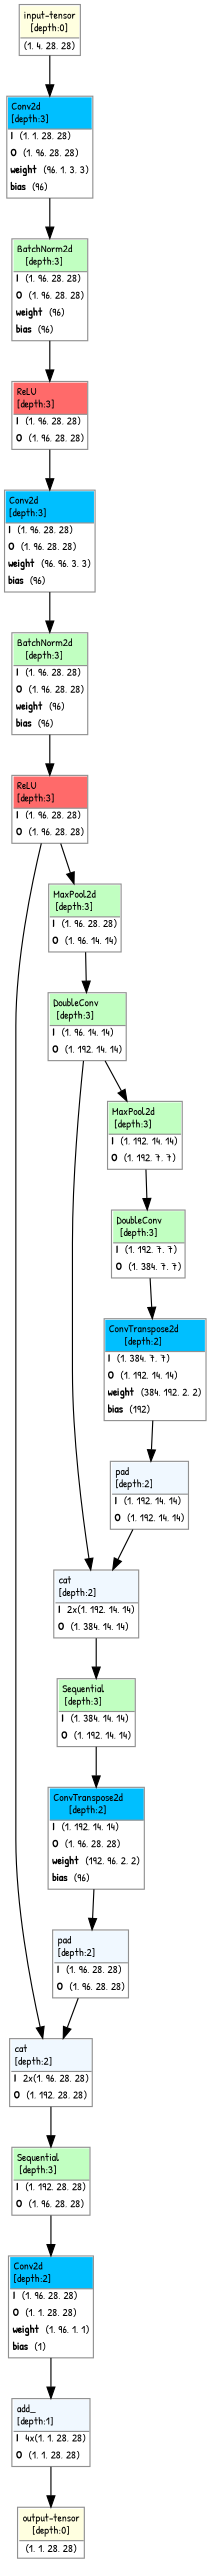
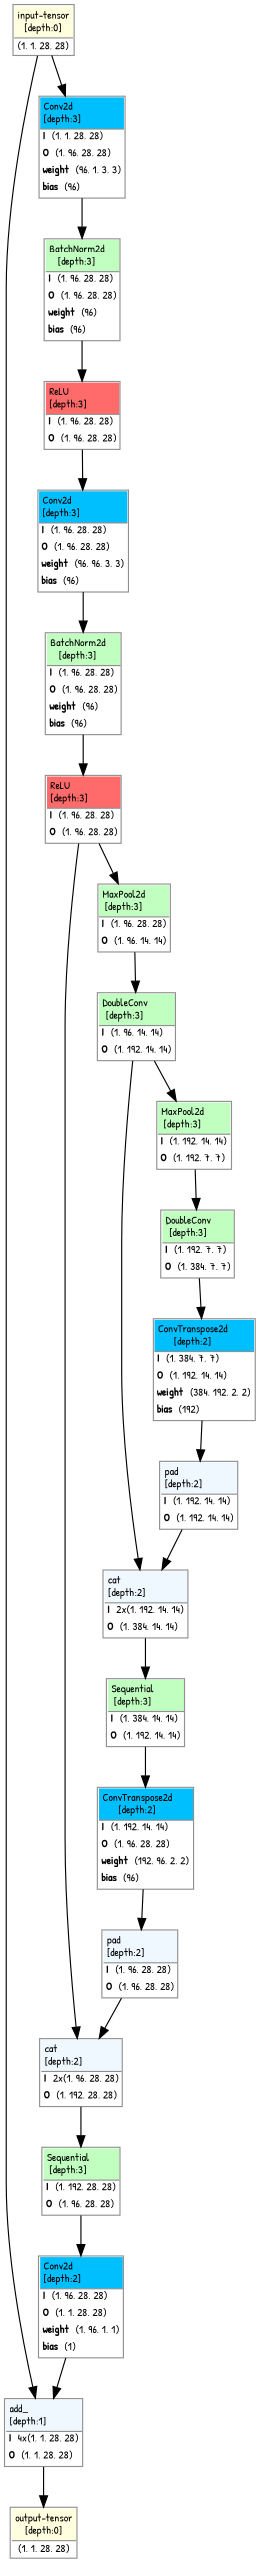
  strict digraph {
    fontname="Patrick Hand"
    ordering=in
    rankdir=TB
    node [align=left color="#909090" fillcolor="#ffffff90" fontname="Patrick Hand" fontsize=10 margin=0 ranksep=0.1 shape=plaintext style=filled]
    edge [fontname="Patrick Hand" fontsize=10]
-   n1 [height=0.2 label=<                     <TABLE BORDER="1" CELLBORDER="0"                     CELLSPACING="0" CELLPADDING="2">                         <TR>                             <TD BGCOLOR="lightyellow" ALIGN="LEFT"                             BORDER="1" SIDES="B"                             >input-tensor<BR ALIGN="LEFT"/>[depth:0]</TD>                         </TR>                         <TR>                             <TD>(1, 4, 28, 28)</TD>                         </TR>                                              </TABLE>>]
+   n1 [height=0.2 label=<                     <TABLE BORDER="1" CELLBORDER="0"                     CELLSPACING="0" CELLPADDING="2">                         <TR>                             <TD BGCOLOR="lightyellow" ALIGN="LEFT"                             BORDER="1" SIDES="B"                             >input-tensor<BR ALIGN="LEFT"/>[depth:0]</TD>                         </TR>                         <TR>                             <TD>(1, 1, 28, 28)</TD>                         </TR>                                              </TABLE>>]
    n2 [height=0.2 label=<                     <TABLE BORDER="1" CELLBORDER="0"                     CELLSPACING="0" CELLPADDING="2">                         <TR>                             <TD BGCOLOR="deepskyblue1" ALIGN="LEFT"                             BORDER="1" SIDES="B"                             >Conv2d<BR ALIGN="LEFT"/>[depth:3]</TD>                         </TR>                         <TR>                             <TD ALIGN="LEFT"><B>I</B> (1, 1, 28, 28)</TD>                         </TR>                         <TR>                             <TD ALIGN="LEFT"><B>O</B> (1, 96, 28, 28)</TD>                         </TR>                                         <TR>                     <TD ALIGN="LEFT"><B>weight</B> (96, 1, 3, 3)</TD>                 </TR>                 <TR>                     <TD ALIGN="LEFT"><B>bias</B> (96)</TD>                 </TR>                     </TABLE>>]
    n3 [height=0.2 label=<                     <TABLE BORDER="1" CELLBORDER="0"                     CELLSPACING="0" CELLPADDING="2">                         <TR>                             <TD BGCOLOR="aliceblue" ALIGN="LEFT"                             BORDER="1" SIDES="B"                             >add_<BR ALIGN="LEFT"/>[depth:1]</TD>                         </TR>                         <TR>                             <TD ALIGN="LEFT"><B>I</B> 4x(1, 1, 28, 28)</TD>                         </TR>                         <TR>                             <TD ALIGN="LEFT"><B>O</B> (1, 1, 28, 28)</TD>                         </TR>                                              </TABLE>>]
    n4 [height=0.2 label=<                     <TABLE BORDER="1" CELLBORDER="0"                     CELLSPACING="0" CELLPADDING="2">                         <TR>                             <TD BGCOLOR="darkseagreen1" ALIGN="LEFT"                             BORDER="1" SIDES="B"                             >BatchNorm2d<BR ALIGN="LEFT"/>[depth:3]</TD>                         </TR>                         <TR>                             <TD ALIGN="LEFT"><B>I</B> (1, 96, 28, 28)</TD>                         </TR>                         <TR>                             <TD ALIGN="LEFT"><B>O</B> (1, 96, 28, 28)</TD>                         </TR>                                         <TR>                     <TD ALIGN="LEFT"><B>weight</B> (96)</TD>                 </TR>                 <TR>                     <TD ALIGN="LEFT"><B>bias</B> (96)</TD>                 </TR>                     </TABLE>>]
    n5 [height=0.2 label=<                     <TABLE BORDER="1" CELLBORDER="0"                     CELLSPACING="0" CELLPADDING="2">                         <TR>                             <TD BGCOLOR="lightyellow" ALIGN="LEFT"                             BORDER="1" SIDES="B"                             >output-tensor<BR ALIGN="LEFT"/>[depth:0]</TD>                         </TR>                         <TR>                             <TD>(1, 1, 28, 28)</TD>                         </TR>                                              </TABLE>>]
    n6 [height=0.2 label=<                     <TABLE BORDER="1" CELLBORDER="0"                     CELLSPACING="0" CELLPADDING="2">                         <TR>                             <TD BGCOLOR="indianred1" ALIGN="LEFT"                             BORDER="1" SIDES="B"                             >ReLU<BR ALIGN="LEFT"/>[depth:3]</TD>                         </TR>                         <TR>                             <TD ALIGN="LEFT"><B>I</B> (1, 96, 28, 28)</TD>                         </TR>                         <TR>                             <TD ALIGN="LEFT"><B>O</B> (1, 96, 28, 28)</TD>                         </TR>                                              </TABLE>>]
    n7 [height=0.2 label=<                     <TABLE BORDER="1" CELLBORDER="0"                     CELLSPACING="0" CELLPADDING="2">                         <TR>                             <TD BGCOLOR="deepskyblue1" ALIGN="LEFT"                             BORDER="1" SIDES="B"                             >Conv2d<BR ALIGN="LEFT"/>[depth:3]</TD>                         </TR>                         <TR>                             <TD ALIGN="LEFT"><B>I</B> (1, 96, 28, 28)</TD>                         </TR>                         <TR>                             <TD ALIGN="LEFT"><B>O</B> (1, 96, 28, 28)</TD>                         </TR>                                         <TR>                     <TD ALIGN="LEFT"><B>weight</B> (96, 96, 3, 3)</TD>                 </TR>                 <TR>                     <TD ALIGN="LEFT"><B>bias</B> (96)</TD>                 </TR>                     </TABLE>>]
    n8 [height=0.2 label=<                     <TABLE BORDER="1" CELLBORDER="0"                     CELLSPACING="0" CELLPADDING="2">                         <TR>                             <TD BGCOLOR="darkseagreen1" ALIGN="LEFT"                             BORDER="1" SIDES="B"                             >BatchNorm2d<BR ALIGN="LEFT"/>[depth:3]</TD>                         </TR>                         <TR>                             <TD ALIGN="LEFT"><B>I</B> (1, 96, 28, 28)</TD>                         </TR>                         <TR>                             <TD ALIGN="LEFT"><B>O</B> (1, 96, 28, 28)</TD>                         </TR>                                         <TR>                     <TD ALIGN="LEFT"><B>weight</B> (96)</TD>                 </TR>                 <TR>                     <TD ALIGN="LEFT"><B>bias</B> (96)</TD>                 </TR>                     </TABLE>>]
    n9 [height=0.2 label=<                     <TABLE BORDER="1" CELLBORDER="0"                     CELLSPACING="0" CELLPADDING="2">                         <TR>                             <TD BGCOLOR="indianred1" ALIGN="LEFT"                             BORDER="1" SIDES="B"                             >ReLU<BR ALIGN="LEFT"/>[depth:3]</TD>                         </TR>                         <TR>                             <TD ALIGN="LEFT"><B>I</B> (1, 96, 28, 28)</TD>                         </TR>                         <TR>                             <TD ALIGN="LEFT"><B>O</B> (1, 96, 28, 28)</TD>                         </TR>                                              </TABLE>>]
    n10 [height=0.2 label=<                     <TABLE BORDER="1" CELLBORDER="0"                     CELLSPACING="0" CELLPADDING="2">                         <TR>                             <TD BGCOLOR="darkseagreen1" ALIGN="LEFT"                             BORDER="1" SIDES="B"                             >MaxPool2d<BR ALIGN="LEFT"/>[depth:3]</TD>                         </TR>                         <TR>                             <TD ALIGN="LEFT"><B>I</B> (1, 96, 28, 28)</TD>                         </TR>                         <TR>                             <TD ALIGN="LEFT"><B>O</B> (1, 96, 14, 14)</TD>                         </TR>                                              </TABLE>>]
    n11 [height=0.2 label=<                     <TABLE BORDER="1" CELLBORDER="0"                     CELLSPACING="0" CELLPADDING="2">                         <TR>                             <TD BGCOLOR="aliceblue" ALIGN="LEFT"                             BORDER="1" SIDES="B"                             >cat<BR ALIGN="LEFT"/>[depth:2]</TD>                         </TR>                         <TR>                             <TD ALIGN="LEFT"><B>I</B> 2x(1, 96, 28, 28)</TD>                         </TR>                         <TR>                             <TD ALIGN="LEFT"><B>O</B> (1, 192, 28, 28)</TD>                         </TR>                                              </TABLE>>]
    n12 [height=0.2 label=<                     <TABLE BORDER="1" CELLBORDER="0"                     CELLSPACING="0" CELLPADDING="2">                         <TR>                             <TD BGCOLOR="darkseagreen1" ALIGN="LEFT"                             BORDER="1" SIDES="B"                             >DoubleConv<BR ALIGN="LEFT"/>[depth:3]</TD>                         </TR>                         <TR>                             <TD ALIGN="LEFT"><B>I</B> (1, 96, 14, 14)</TD>                         </TR>                         <TR>                             <TD ALIGN="LEFT"><B>O</B> (1, 192, 14, 14)</TD>                         </TR>                                              </TABLE>>]
    n13 [height=0.2 label=<                     <TABLE BORDER="1" CELLBORDER="0"                     CELLSPACING="0" CELLPADDING="2">                         <TR>                             <TD BGCOLOR="darkseagreen1" ALIGN="LEFT"                             BORDER="1" SIDES="B"                             >Sequential<BR ALIGN="LEFT"/>[depth:3]</TD>                         </TR>                         <TR>                             <TD ALIGN="LEFT"><B>I</B> (1, 192, 28, 28)</TD>                         </TR>                         <TR>                             <TD ALIGN="LEFT"><B>O</B> (1, 96, 28, 28)</TD>                         </TR>                                              </TABLE>>]
    n14 [height=0.2 label=<                     <TABLE BORDER="1" CELLBORDER="0"                     CELLSPACING="0" CELLPADDING="2">                         <TR>                             <TD BGCOLOR="darkseagreen1" ALIGN="LEFT"                             BORDER="1" SIDES="B"                             >MaxPool2d<BR ALIGN="LEFT"/>[depth:3]</TD>                         </TR>                         <TR>                             <TD ALIGN="LEFT"><B>I</B> (1, 192, 14, 14)</TD>                         </TR>                         <TR>                             <TD ALIGN="LEFT"><B>O</B> (1, 192, 7, 7)</TD>                         </TR>                                              </TABLE>>]
    n15 [height=0.2 label=<                     <TABLE BORDER="1" CELLBORDER="0"                     CELLSPACING="0" CELLPADDING="2">                         <TR>                             <TD BGCOLOR="aliceblue" ALIGN="LEFT"                             BORDER="1" SIDES="B"                             >cat<BR ALIGN="LEFT"/>[depth:2]</TD>                         </TR>                         <TR>                             <TD ALIGN="LEFT"><B>I</B> 2x(1, 192, 14, 14)</TD>                         </TR>                         <TR>                             <TD ALIGN="LEFT"><B>O</B> (1, 384, 14, 14)</TD>                         </TR>                                              </TABLE>>]
    n16 [height=0.2 label=<                     <TABLE BORDER="1" CELLBORDER="0"                     CELLSPACING="0" CELLPADDING="2">                         <TR>                             <TD BGCOLOR="darkseagreen1" ALIGN="LEFT"                             BORDER="1" SIDES="B"                             >DoubleConv<BR ALIGN="LEFT"/>[depth:3]</TD>                         </TR>                         <TR>                             <TD ALIGN="LEFT"><B>I</B> (1, 192, 7, 7)</TD>                         </TR>                         <TR>                             <TD ALIGN="LEFT"><B>O</B> (1, 384, 7, 7)</TD>                         </TR>                                              </TABLE>>]
    n17 [height=0.2 label=<                     <TABLE BORDER="1" CELLBORDER="0"                     CELLSPACING="0" CELLPADDING="2">                         <TR>                             <TD BGCOLOR="darkseagreen1" ALIGN="LEFT"                             BORDER="1" SIDES="B"                             >Sequential<BR ALIGN="LEFT"/>[depth:3]</TD>                         </TR>                         <TR>                             <TD ALIGN="LEFT"><B>I</B> (1, 384, 14, 14)</TD>                         </TR>                         <TR>                             <TD ALIGN="LEFT"><B>O</B> (1, 192, 14, 14)</TD>                         </TR>                                              </TABLE>>]
    n18 [height=0.2 label=<                     <TABLE BORDER="1" CELLBORDER="0"                     CELLSPACING="0" CELLPADDING="2">                         <TR>                             <TD BGCOLOR="deepskyblue1" ALIGN="LEFT"                             BORDER="1" SIDES="B"                             >ConvTranspose2d<BR ALIGN="LEFT"/>[depth:2]</TD>                         </TR>                         <TR>                             <TD ALIGN="LEFT"><B>I</B> (1, 384, 7, 7)</TD>                         </TR>                         <TR>                             <TD ALIGN="LEFT"><B>O</B> (1, 192, 14, 14)</TD>                         </TR>                                         <TR>                     <TD ALIGN="LEFT"><B>weight</B> (384, 192, 2, 2)</TD>                 </TR>                 <TR>                     <TD ALIGN="LEFT"><B>bias</B> (192)</TD>                 </TR>                     </TABLE>>]
    n19 [height=0.2 label=<                     <TABLE BORDER="1" CELLBORDER="0"                     CELLSPACING="0" CELLPADDING="2">                         <TR>                             <TD BGCOLOR="aliceblue" ALIGN="LEFT"                             BORDER="1" SIDES="B"                             >pad<BR ALIGN="LEFT"/>[depth:2]</TD>                         </TR>                         <TR>                             <TD ALIGN="LEFT"><B>I</B> (1, 192, 14, 14)</TD>                         </TR>                         <TR>                             <TD ALIGN="LEFT"><B>O</B> (1, 192, 14, 14)</TD>                         </TR>                                              </TABLE>>]
    n20 [height=0.2 label=<                     <TABLE BORDER="1" CELLBORDER="0"                     CELLSPACING="0" CELLPADDING="2">                         <TR>                             <TD BGCOLOR="deepskyblue1" ALIGN="LEFT"                             BORDER="1" SIDES="B"                             >ConvTranspose2d<BR ALIGN="LEFT"/>[depth:2]</TD>                         </TR>                         <TR>                             <TD ALIGN="LEFT"><B>I</B> (1, 192, 14, 14)</TD>                         </TR>                         <TR>                             <TD ALIGN="LEFT"><B>O</B> (1, 96, 28, 28)</TD>                         </TR>                                         <TR>                     <TD ALIGN="LEFT"><B>weight</B> (192, 96, 2, 2)</TD>                 </TR>                 <TR>                     <TD ALIGN="LEFT"><B>bias</B> (96)</TD>                 </TR>                     </TABLE>>]
    n21 [height=0.2 label=<                     <TABLE BORDER="1" CELLBORDER="0"                     CELLSPACING="0" CELLPADDING="2">                         <TR>                             <TD BGCOLOR="aliceblue" ALIGN="LEFT"                             BORDER="1" SIDES="B"                             >pad<BR ALIGN="LEFT"/>[depth:2]</TD>                         </TR>                         <TR>                             <TD ALIGN="LEFT"><B>I</B> (1, 96, 28, 28)</TD>                         </TR>                         <TR>                             <TD ALIGN="LEFT"><B>O</B> (1, 96, 28, 28)</TD>                         </TR>                                              </TABLE>>]
    n22 [height=0.2 label=<                     <TABLE BORDER="1" CELLBORDER="0"                     CELLSPACING="0" CELLPADDING="2">                         <TR>                             <TD BGCOLOR="deepskyblue1" ALIGN="LEFT"                             BORDER="1" SIDES="B"                             >Conv2d<BR ALIGN="LEFT"/>[depth:2]</TD>                         </TR>                         <TR>                             <TD ALIGN="LEFT"><B>I</B> (1, 96, 28, 28)</TD>                         </TR>                         <TR>                             <TD ALIGN="LEFT"><B>O</B> (1, 1, 28, 28)</TD>                         </TR>                                         <TR>                     <TD ALIGN="LEFT"><B>weight</B> (1, 96, 1, 1)</TD>                 </TR>                 <TR>                     <TD ALIGN="LEFT"><B>bias</B> (1)</TD>                 </TR>                     </TABLE>>]
    n1 -> n2
+   n1 -> n3
    n2 -> n4
    n3 -> n5
    n4 -> n6
    n6 -> n7
    n7 -> n8
    n8 -> n9
    n9 -> n10
    n9 -> n11
    n10 -> n12
    n11 -> n13
    n12 -> n14
    n12 -> n15
    n13 -> n22
    n14 -> n16
    n15 -> n17
    n16 -> n18
    n17 -> n20
    n18 -> n19
    n19 -> n15
    n20 -> n21
    n21 -> n11
    n22 -> n3
  }
